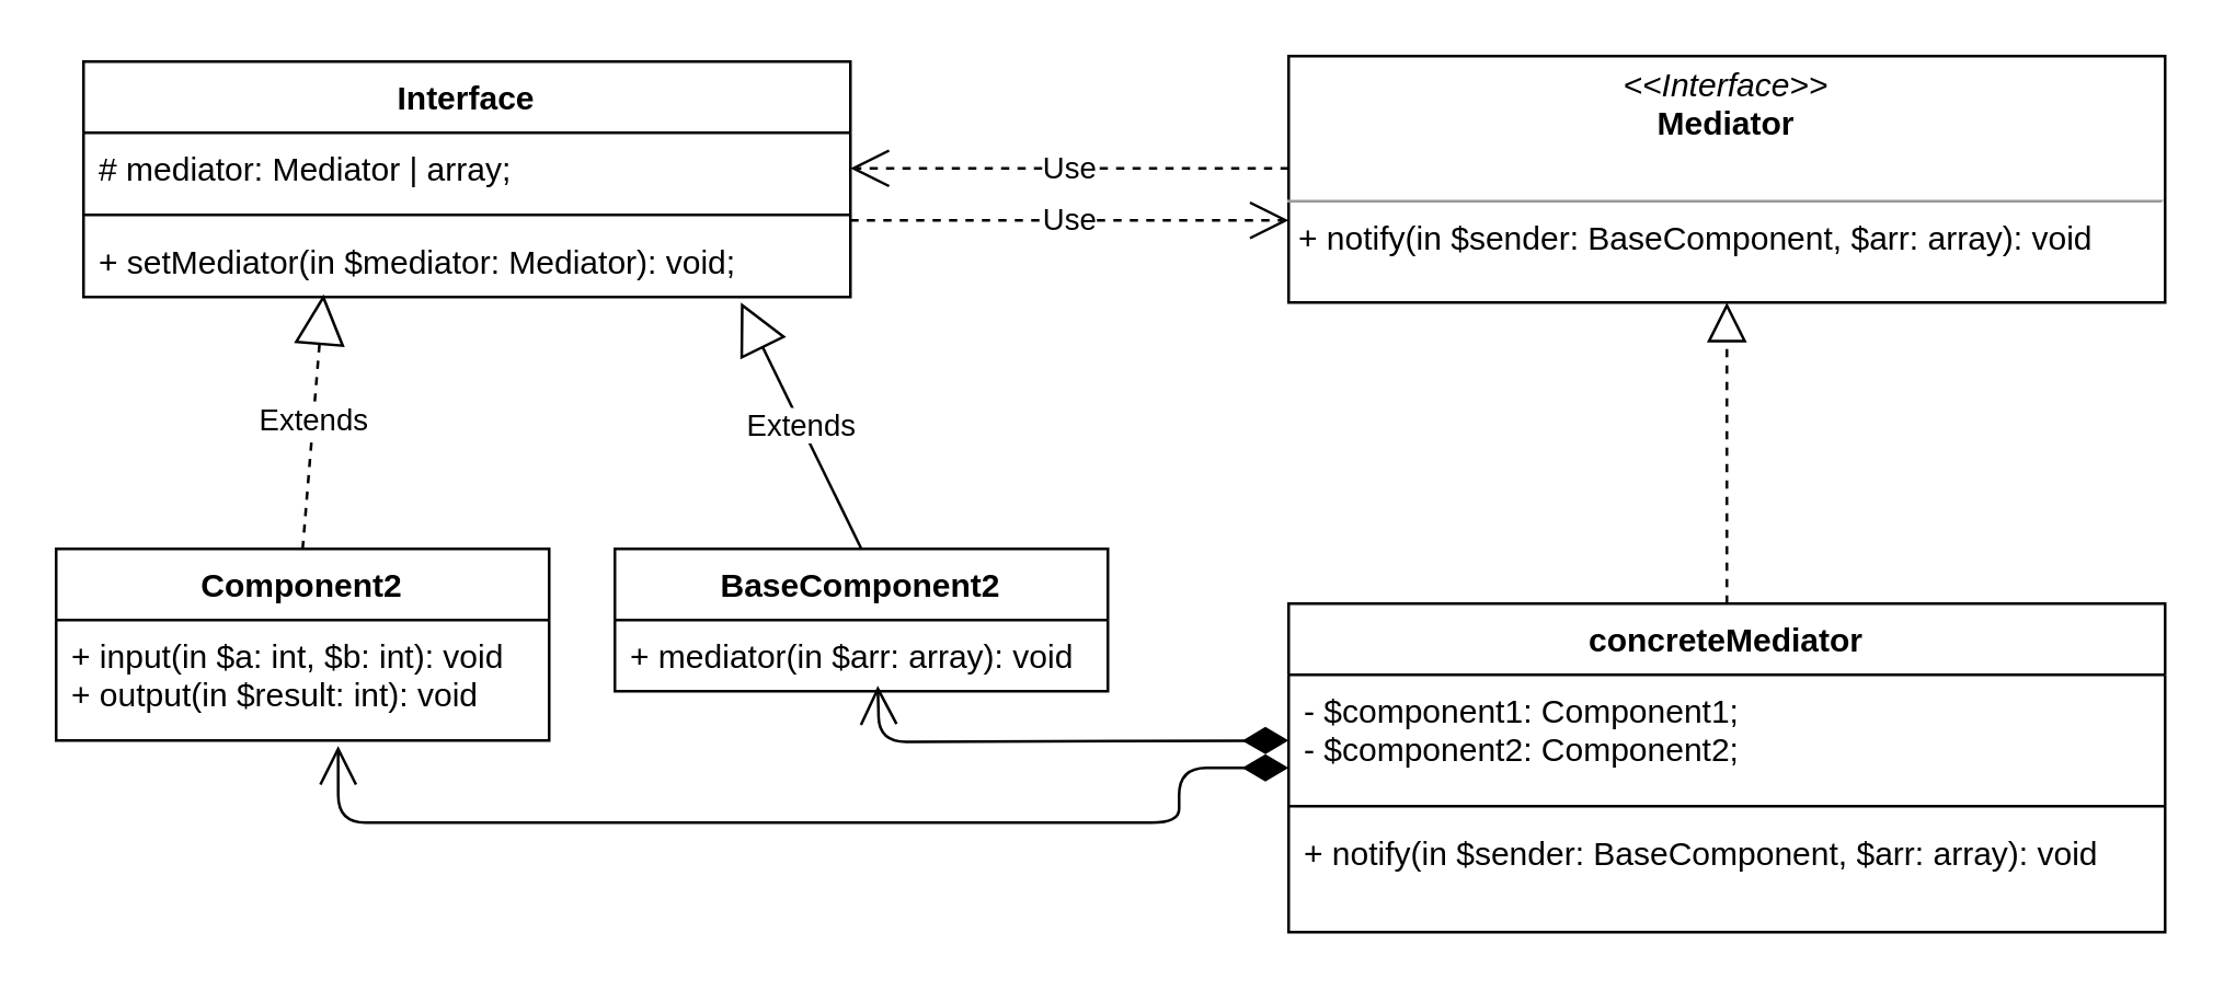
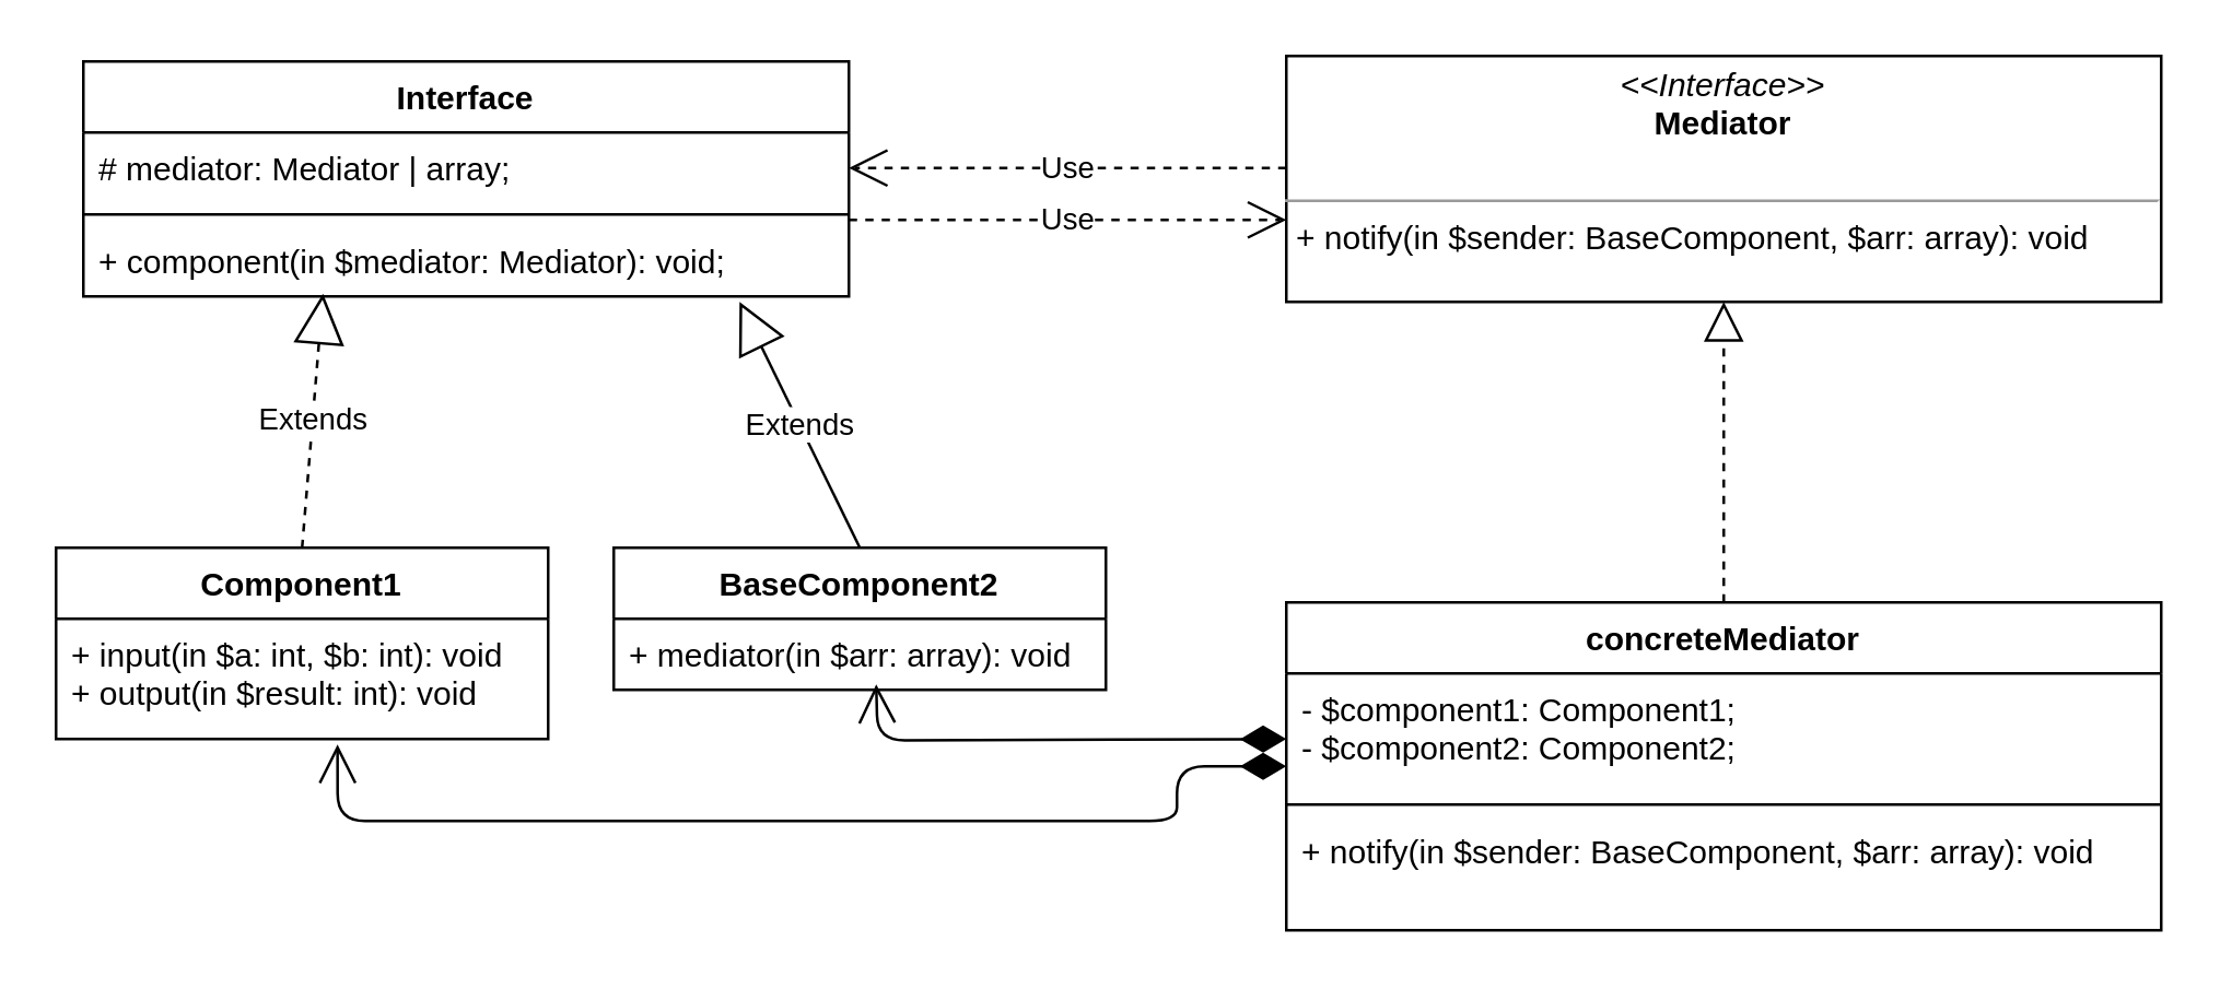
  <mxCell id="0" />
  <mxCell id="1" parent="0" />
  <mxCell id="2" value="&lt;p style=&quot;margin: 0px ; margin-top: 4px ; text-align: center&quot;&gt;&lt;i&gt;&amp;lt;&amp;lt;Interface&amp;gt;&amp;gt;&lt;/i&gt;&lt;br&gt;&lt;b&gt;Mediator&lt;/b&gt;&lt;/p&gt;&lt;p style=&quot;margin: 0px ; margin-left: 4px&quot;&gt;&lt;br&gt;&lt;/p&gt;&lt;hr size=&quot;1&quot;&gt;&lt;p style=&quot;margin: 0px ; margin-left: 4px&quot;&gt;+ notify(in $sender: BaseComponent, $arr: array): void&lt;br&gt;&lt;/p&gt;" style="verticalAlign=top;align=left;overflow=fill;fontSize=12;fontFamily=Helvetica;html=1;" parent="1" vertex="1"><mxGeometry x="470" y="20" width="320" height="90" as="geometry" /></mxCell>
  <mxCell id="3" value="concreteMediator" style="swimlane;fontStyle=1;align=center;verticalAlign=top;childLayout=stackLayout;horizontal=1;startSize=26;horizontalStack=0;resizeParent=1;resizeParentMax=0;resizeLast=0;collapsible=1;marginBottom=0;" parent="1" vertex="1"><mxGeometry x="470" y="220" width="320" height="120" as="geometry" /></mxCell>
  <mxCell id="4" value="- $component1: Component1;&#10;- $component2: Component2;" style="text;strokeColor=none;fillColor=none;align=left;verticalAlign=top;spacingLeft=4;spacingRight=4;overflow=hidden;rotatable=0;points=[[0,0.5],[1,0.5]];portConstraint=eastwest;" parent="3" vertex="1"><mxGeometry y="26" width="320" height="44" as="geometry" /></mxCell>
  <mxCell id="5" value="" style="line;strokeWidth=1;fillColor=none;align=left;verticalAlign=middle;spacingTop=-1;spacingLeft=3;spacingRight=3;rotatable=0;labelPosition=right;points=[];portConstraint=eastwest;" parent="3" vertex="1"><mxGeometry y="70" width="320" height="8" as="geometry" /></mxCell>
  <mxCell id="6" value="+ notify(in $sender: BaseComponent, $arr: array): void" style="text;strokeColor=none;fillColor=none;align=left;verticalAlign=top;spacingLeft=4;spacingRight=4;overflow=hidden;rotatable=0;points=[[0,0.5],[1,0.5]];portConstraint=eastwest;" parent="3" vertex="1"><mxGeometry y="78" width="320" height="42" as="geometry" /></mxCell>
  <mxCell id="7" value="Interface" style="swimlane;fontStyle=1;align=center;verticalAlign=top;childLayout=stackLayout;horizontal=1;startSize=26;horizontalStack=0;resizeParent=1;resizeParentMax=0;resizeLast=0;collapsible=1;marginBottom=0;" parent="1" vertex="1"><mxGeometry x="30" y="22" width="280" height="86" as="geometry" /></mxCell>
  <mxCell id="8" value="# mediator: Mediator | array;" style="text;strokeColor=none;fillColor=none;align=left;verticalAlign=top;spacingLeft=4;spacingRight=4;overflow=hidden;rotatable=0;points=[[0,0.5],[1,0.5]];portConstraint=eastwest;" parent="7" vertex="1"><mxGeometry y="26" width="280" height="26" as="geometry" /></mxCell>
  <mxCell id="9" value="" style="line;strokeWidth=1;fillColor=none;align=left;verticalAlign=middle;spacingTop=-1;spacingLeft=3;spacingRight=3;rotatable=0;labelPosition=right;points=[];portConstraint=eastwest;" parent="7" vertex="1"><mxGeometry y="52" width="280" height="8" as="geometry" /></mxCell>
- <mxCell id="10" value="+ setMediator(in $mediator: Mediator): void;" style="text;strokeColor=none;fillColor=none;align=left;verticalAlign=top;spacingLeft=4;spacingRight=4;overflow=hidden;rotatable=0;points=[[0,0.5],[1,0.5]];portConstraint=eastwest;" parent="7" vertex="1"><mxGeometry y="60" width="280" height="26" as="geometry" /></mxCell>
- <mxCell id="11" value="Component2" style="swimlane;fontStyle=1;align=center;verticalAlign=top;childLayout=stackLayout;horizontal=1;startSize=26;horizontalStack=0;resizeParent=1;resizeParentMax=0;resizeLast=0;collapsible=1;marginBottom=0;" parent="1" vertex="1"><mxGeometry x="20" y="200" width="180" height="70" as="geometry" /></mxCell>
+ <mxCell id="10" value="+ component(in $mediator: Mediator): void;" style="text;strokeColor=none;fillColor=none;align=left;verticalAlign=top;spacingLeft=4;spacingRight=4;overflow=hidden;rotatable=0;points=[[0,0.5],[1,0.5]];portConstraint=eastwest;" parent="7" vertex="1"><mxGeometry y="60" width="280" height="26" as="geometry" /></mxCell>
+ <mxCell id="11" value="Component1" style="swimlane;fontStyle=1;align=center;verticalAlign=top;childLayout=stackLayout;horizontal=1;startSize=26;horizontalStack=0;resizeParent=1;resizeParentMax=0;resizeLast=0;collapsible=1;marginBottom=0;" parent="1" vertex="1"><mxGeometry x="20" y="200" width="180" height="70" as="geometry" /></mxCell>
  <mxCell id="12" value="+ input(in $a: int, $b: int): void&#10;+ output(in $result: int): void" style="text;strokeColor=none;fillColor=none;align=left;verticalAlign=top;spacingLeft=4;spacingRight=4;overflow=hidden;rotatable=0;points=[[0,0.5],[1,0.5]];portConstraint=eastwest;" parent="11" vertex="1"><mxGeometry y="26" width="180" height="44" as="geometry" /></mxCell>
  <mxCell id="13" value="BaseComponent2" style="swimlane;fontStyle=1;align=center;verticalAlign=top;childLayout=stackLayout;horizontal=1;startSize=26;horizontalStack=0;resizeParent=1;resizeParentMax=0;resizeLast=0;collapsible=1;marginBottom=0;" parent="1" vertex="1"><mxGeometry x="224" y="200" width="180" height="52" as="geometry" /></mxCell>
  <mxCell id="14" value="+ mediator(in $arr: array): void" style="text;strokeColor=none;fillColor=none;align=left;verticalAlign=top;spacingLeft=4;spacingRight=4;overflow=hidden;rotatable=0;points=[[0,0.5],[1,0.5]];portConstraint=eastwest;" parent="13" vertex="1"><mxGeometry y="26" width="180" height="26" as="geometry" /></mxCell>
  <mxCell id="15" value="" style="endArrow=block;dashed=1;endFill=0;endSize=12;html=1;exitX=0.5;exitY=0;exitDx=0;exitDy=0;entryX=0.5;entryY=1;entryDx=0;entryDy=0;" parent="1" source="3" target="2" edge="1"><mxGeometry width="160" relative="1" as="geometry"><mxPoint x="580" y="160" as="sourcePoint" /><mxPoint x="740" y="160" as="targetPoint" /></mxGeometry></mxCell>
  <mxCell id="16" value="Extends" style="endArrow=block;endSize=16;endFill=0;html=1;exitX=0.5;exitY=0;exitDx=0;exitDy=0;entryX=0.313;entryY=0.962;entryDx=0;entryDy=0;entryPerimeter=0;dashed=1;" parent="1" source="11" target="10" edge="1"><mxGeometry width="160" relative="1" as="geometry"><mxPoint x="320" y="190" as="sourcePoint" /><mxPoint x="480" y="190" as="targetPoint" /></mxGeometry></mxCell>
  <mxCell id="17" value="Extends" style="endArrow=block;endSize=16;endFill=0;html=1;exitX=0.5;exitY=0;exitDx=0;exitDy=0;" parent="1" source="13" edge="1"><mxGeometry width="160" relative="1" as="geometry"><mxPoint x="290" y="130" as="sourcePoint" /><mxPoint x="270" y="110" as="targetPoint" /></mxGeometry></mxCell>
  <mxCell id="18" value="" style="endArrow=open;html=1;endSize=12;startArrow=diamondThin;startSize=14;startFill=1;edgeStyle=orthogonalEdgeStyle;align=left;verticalAlign=bottom;" parent="1" edge="1"><mxGeometry x="0.765" y="194" relative="1" as="geometry"><mxPoint x="470" y="270" as="sourcePoint" /><mxPoint x="320" y="250" as="targetPoint" /><mxPoint x="34" y="110" as="offset" /></mxGeometry></mxCell>
  <mxCell id="19" value="" style="endArrow=open;html=1;endSize=12;startArrow=diamondThin;startSize=14;startFill=1;edgeStyle=orthogonalEdgeStyle;align=left;verticalAlign=bottom;entryX=0.572;entryY=1.045;entryDx=0;entryDy=0;entryPerimeter=0;" parent="1" target="12" edge="1"><mxGeometry x="-1" y="-152" relative="1" as="geometry"><mxPoint x="470" y="280" as="sourcePoint" /><mxPoint x="300" y="279.5" as="targetPoint" /><Array as="points"><mxPoint x="430" y="280" /><mxPoint x="430" y="300" /><mxPoint x="123" y="300" /></Array><mxPoint x="-114" y="-52" as="offset" /></mxGeometry></mxCell>
  <mxCell id="20" value="Use" style="endArrow=open;endSize=12;dashed=1;html=1;entryX=1;entryY=0.5;entryDx=0;entryDy=0;snapToPoint=0;fixDash=0;metaEdit=0;backgroundOutline=0;noJump=0;flowAnimation=0;ignoreEdge=0;orthogonalLoop=0;orthogonal=0;comic=0;" edge="1" parent="1" target="8"><mxGeometry width="160" relative="1" as="geometry"><mxPoint x="470" y="61" as="sourcePoint" /><mxPoint x="320" y="64.5" as="targetPoint" /></mxGeometry></mxCell>
  <mxCell id="21" value="Use" style="endArrow=open;endSize=12;dashed=1;html=1;" edge="1" parent="1"><mxGeometry width="160" relative="1" as="geometry"><mxPoint x="310" y="80" as="sourcePoint" /><mxPoint x="470" y="80" as="targetPoint" /></mxGeometry></mxCell>
